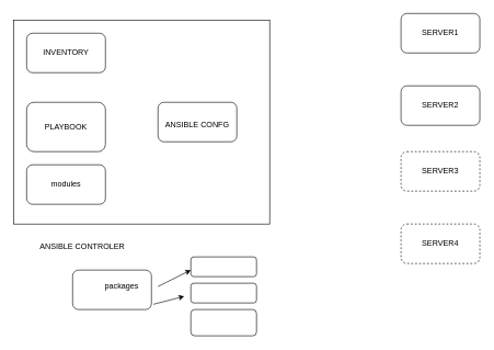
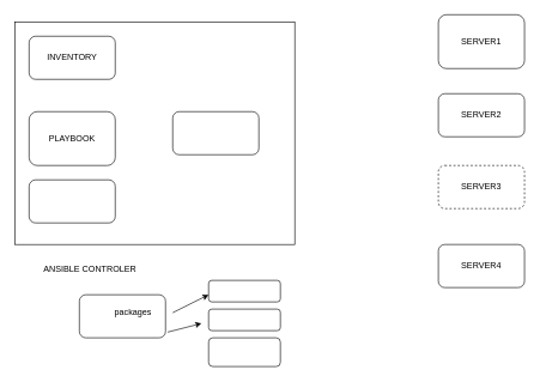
  <mxCell id="0" />
  <mxCell id="1" parent="0" />
  <mxCell id="2" value="" style="rounded=0;whiteSpace=wrap;html=1;" vertex="1" parent="1"><mxGeometry x="20" y="30" width="390" height="310" as="geometry" /></mxCell>
- <mxCell id="3" value="SERVER1" style="rounded=1;whiteSpace=wrap;html=1;" vertex="1" parent="1"><mxGeometry x="610" y="20" width="120" height="60" as="geometry" /></mxCell>
+ <mxCell id="3" value="SERVER1" style="rounded=1;whiteSpace=wrap;html=1;" vertex="1" parent="1"><mxGeometry x="610" y="20" width="120" height="75" as="geometry" /></mxCell>
  <mxCell id="4" value="SERVER2" style="rounded=1;whiteSpace=wrap;html=1;" vertex="1" parent="1"><mxGeometry x="610" y="130" width="120" height="60" as="geometry" /></mxCell>
  <mxCell id="5" value="SERVER3" style="rounded=1;whiteSpace=wrap;html=1;dashed=1;" vertex="1" parent="1"><mxGeometry x="610" y="230" width="120" height="60" as="geometry" /></mxCell>
- <mxCell id="6" value="SERVER4" style="rounded=1;whiteSpace=wrap;html=1;dashed=1;" vertex="1" parent="1"><mxGeometry x="610" y="340" width="120" height="60" as="geometry" /></mxCell>
+ <mxCell id="6" value="SERVER4" style="rounded=1;whiteSpace=wrap;html=1;" vertex="1" parent="1"><mxGeometry x="610" y="340" width="120" height="60" as="geometry" /></mxCell>
  <mxCell id="7" value="ANSIBLE CONTROLER" style="text;html=1;strokeColor=none;fillColor=none;align=center;verticalAlign=middle;whiteSpace=wrap;rounded=0;" vertex="1" parent="1"><mxGeometry x="55" y="360" width="140" height="30" as="geometry" /></mxCell>
  <mxCell id="8" value="INVENTORY" style="rounded=1;whiteSpace=wrap;html=1;" vertex="1" parent="1"><mxGeometry x="40" y="50" width="120" height="60" as="geometry" /></mxCell>
  <mxCell id="9" value="PLAYBOOK" style="rounded=1;whiteSpace=wrap;html=1;" vertex="1" parent="1"><mxGeometry x="40" y="155" width="120" height="75" as="geometry" /></mxCell>
  <mxCell id="10" value="" style="rounded=1;whiteSpace=wrap;html=1;" vertex="1" parent="1"><mxGeometry x="40" y="250" width="120" height="60" as="geometry" /></mxCell>
  <mxCell id="11" value="" style="rounded=1;whiteSpace=wrap;html=1;" vertex="1" parent="1"><mxGeometry x="240" y="155" width="120" height="60" as="geometry" /></mxCell>
- <mxCell id="12" value="modules" style="text;html=1;strokeColor=none;fillColor=none;align=center;verticalAlign=middle;whiteSpace=wrap;rounded=0;" vertex="1" parent="1"><mxGeometry x="60" y="270" width="80" height="20" as="geometry" /></mxCell>
  <mxCell id="13" value="" style="rounded=1;whiteSpace=wrap;html=1;" vertex="1" parent="1"><mxGeometry x="110" y="410" width="120" height="60" as="geometry" /></mxCell>
  <mxCell id="14" value="packages" style="text;html=1;strokeColor=none;fillColor=none;align=center;verticalAlign=middle;whiteSpace=wrap;rounded=0;" vertex="1" parent="1"><mxGeometry x="130" y="420" width="110" height="30" as="geometry" /></mxCell>
  <mxCell id="15" value="" style="rounded=1;whiteSpace=wrap;html=1;" vertex="1" parent="1"><mxGeometry x="290" y="390" width="100" height="30" as="geometry" /></mxCell>
  <mxCell id="16" value="" style="rounded=1;whiteSpace=wrap;html=1;" vertex="1" parent="1"><mxGeometry x="290" y="430" width="100" height="30" as="geometry" /></mxCell>
  <mxCell id="17" value="" style="rounded=1;whiteSpace=wrap;html=1;" vertex="1" parent="1"><mxGeometry x="290" y="470" width="100" height="40" as="geometry" /></mxCell>
  <mxCell id="18" value="" style="endArrow=classic;html=1;exitX=1;exitY=0.5;exitDx=0;exitDy=0;" edge="1" parent="1" source="14"><mxGeometry width="50" height="50" relative="1" as="geometry"><mxPoint x="240" y="460" as="sourcePoint" /><mxPoint x="290" y="410" as="targetPoint" /></mxGeometry></mxCell>
  <mxCell id="19" value="" style="endArrow=classic;html=1;exitX=1.025;exitY=0.867;exitDx=0;exitDy=0;exitPerimeter=0;" edge="1" parent="1" source="13"><mxGeometry width="50" height="50" relative="1" as="geometry"><mxPoint x="230" y="500" as="sourcePoint" /><mxPoint x="280" y="450" as="targetPoint" /></mxGeometry></mxCell>
- <mxCell id="20" value="ANSIBLE CONFG" style="text;html=1;strokeColor=none;fillColor=none;align=center;verticalAlign=middle;whiteSpace=wrap;rounded=0;" vertex="1" parent="1"><mxGeometry x="250" y="170" width="100" height="40" as="geometry" /></mxCell>
